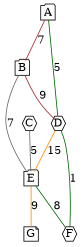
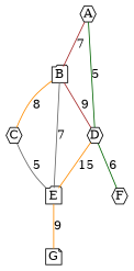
  graph {
    node [fixedsize=true shape=folder]
    edge [color=darkgreen]
-   A [height=0.25 width=0.25]
+   A [height=0.25 shape=hexagon width=0.25]
    B [height=0.25 width=0.25]
    D [height=0.25 shape=hexagon width=0.25]
    C [height=0.25 shape=hexagon width=0.25]
    E [height=0.25 width=0.25]
    F [height=0.25 shape=hexagon width=0.25]
    G [height=0.25 shape=note width=0.25]
    A -- B [color=brown label=7]
    A -- D [label=5]
    B -- D [color=brown label=9]
+   B -- C [color=darkorange label=8]
    B -- E [color=gray40 label=7]
    D -- E [color=darkorange label=15]
-   D -- F [label=1]
+   D -- F [label=6]
    C -- E [color=gray40 label=5]
-   E -- F [label=8]
    E -- G [color=darkorange label=9]
  }
